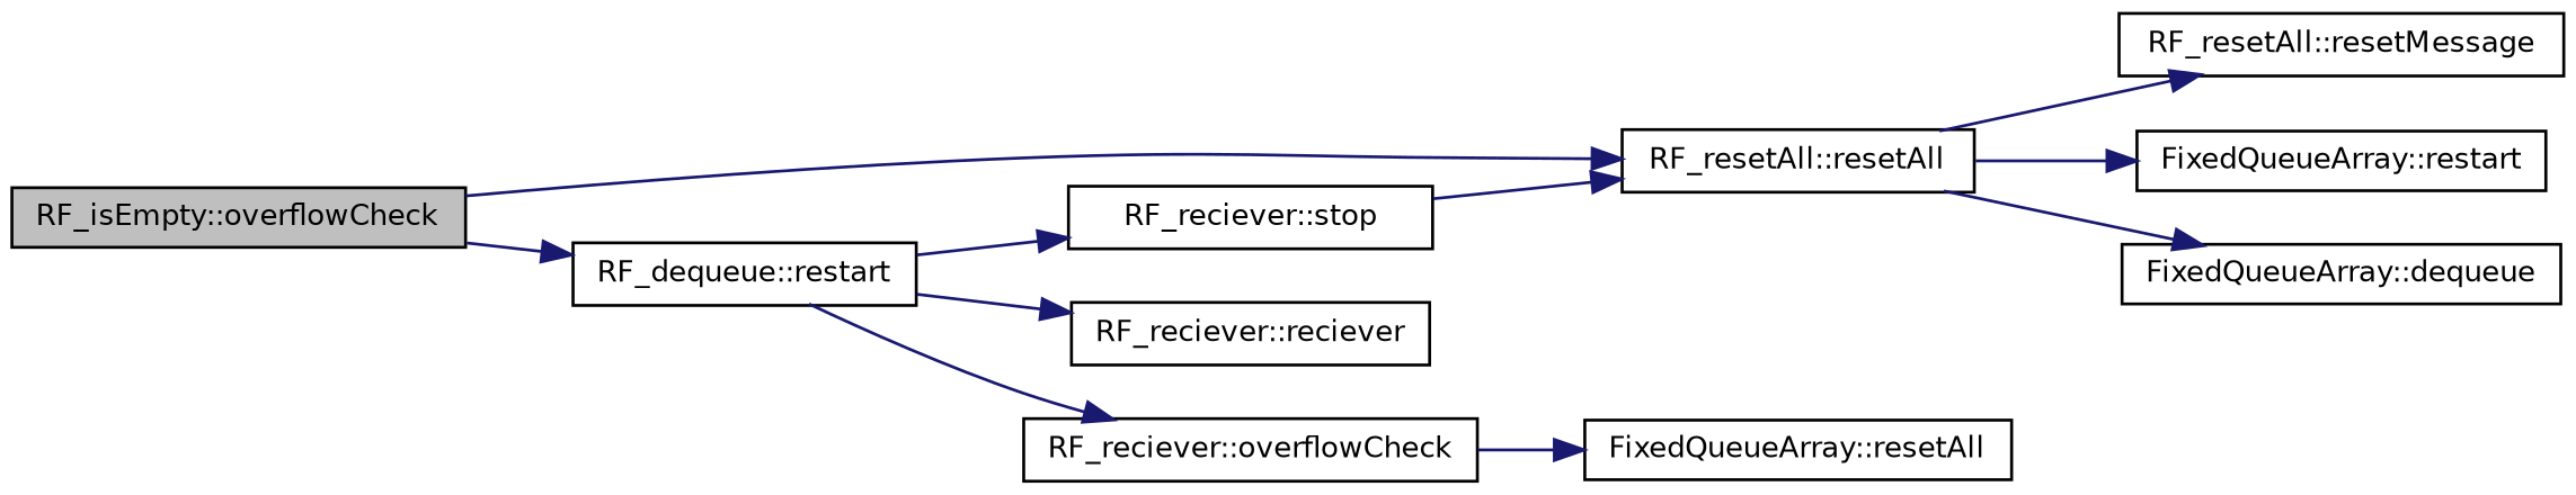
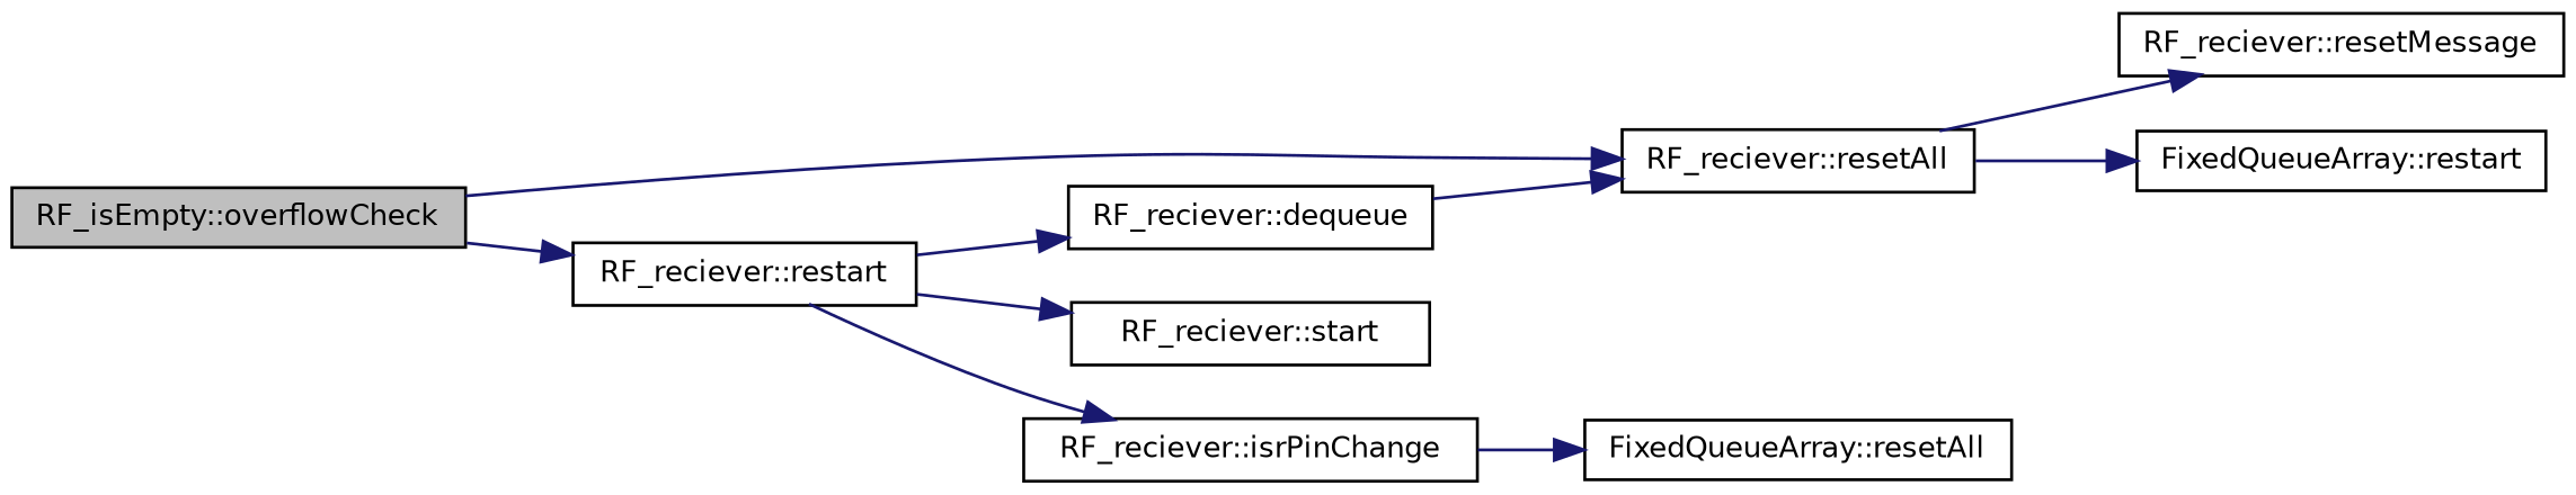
  digraph {
    rankdir=LR
    node [color=black fillcolor=white fontname=Helvetica fontsize=10 shape=record style=filled]
    edge [color=midnightblue fontname=Helvetica fontsize=10 labelfontname=Helvetica labelfontsize=10 style=solid]
    n1 [fillcolor=grey75 fontcolor=black height=0.2 label="RF_isEmpty::overflowCheck" width=0.4]
-   n2 [height=0.2 label="RF_resetAll::resetAll" width=0.4]
-   n3 [height=0.2 label="RF_dequeue::restart" width=0.4]
-   n4 [height=0.2 label="RF_resetAll::resetMessage" width=0.4]
+   n2 [height=0.2 label="RF_reciever::resetAll" width=0.4]
+   n3 [height=0.2 label="RF_reciever::restart" width=0.4]
+   n4 [height=0.2 label="RF_reciever::resetMessage" width=0.4]
    n5 [height=0.2 label="FixedQueueArray::restart" width=0.4]
-   n6 [height=0.2 label="FixedQueueArray::dequeue" width=0.4]
-   n7 [height=0.2 label="RF_reciever::stop" width=0.4]
-   n8 [height=0.2 label="RF_reciever::reciever" width=0.4]
-   n9 [height=0.2 label="RF_reciever::overflowCheck" width=0.4]
+   n7 [height=0.2 label="RF_reciever::dequeue" width=0.4]
+   n8 [height=0.2 label="RF_reciever::start" width=0.4]
+   n9 [height=0.2 label="RF_reciever::isrPinChange" width=0.4]
    n10 [height=0.2 label="FixedQueueArray::resetAll" width=0.4]
    n1 -> n2
    n1 -> n3
    n2 -> n4
    n2 -> n5
-   n2 -> n6
    n3 -> n7
    n3 -> n8
    n3 -> n9
    n7 -> n2
    n9 -> n10
  }
